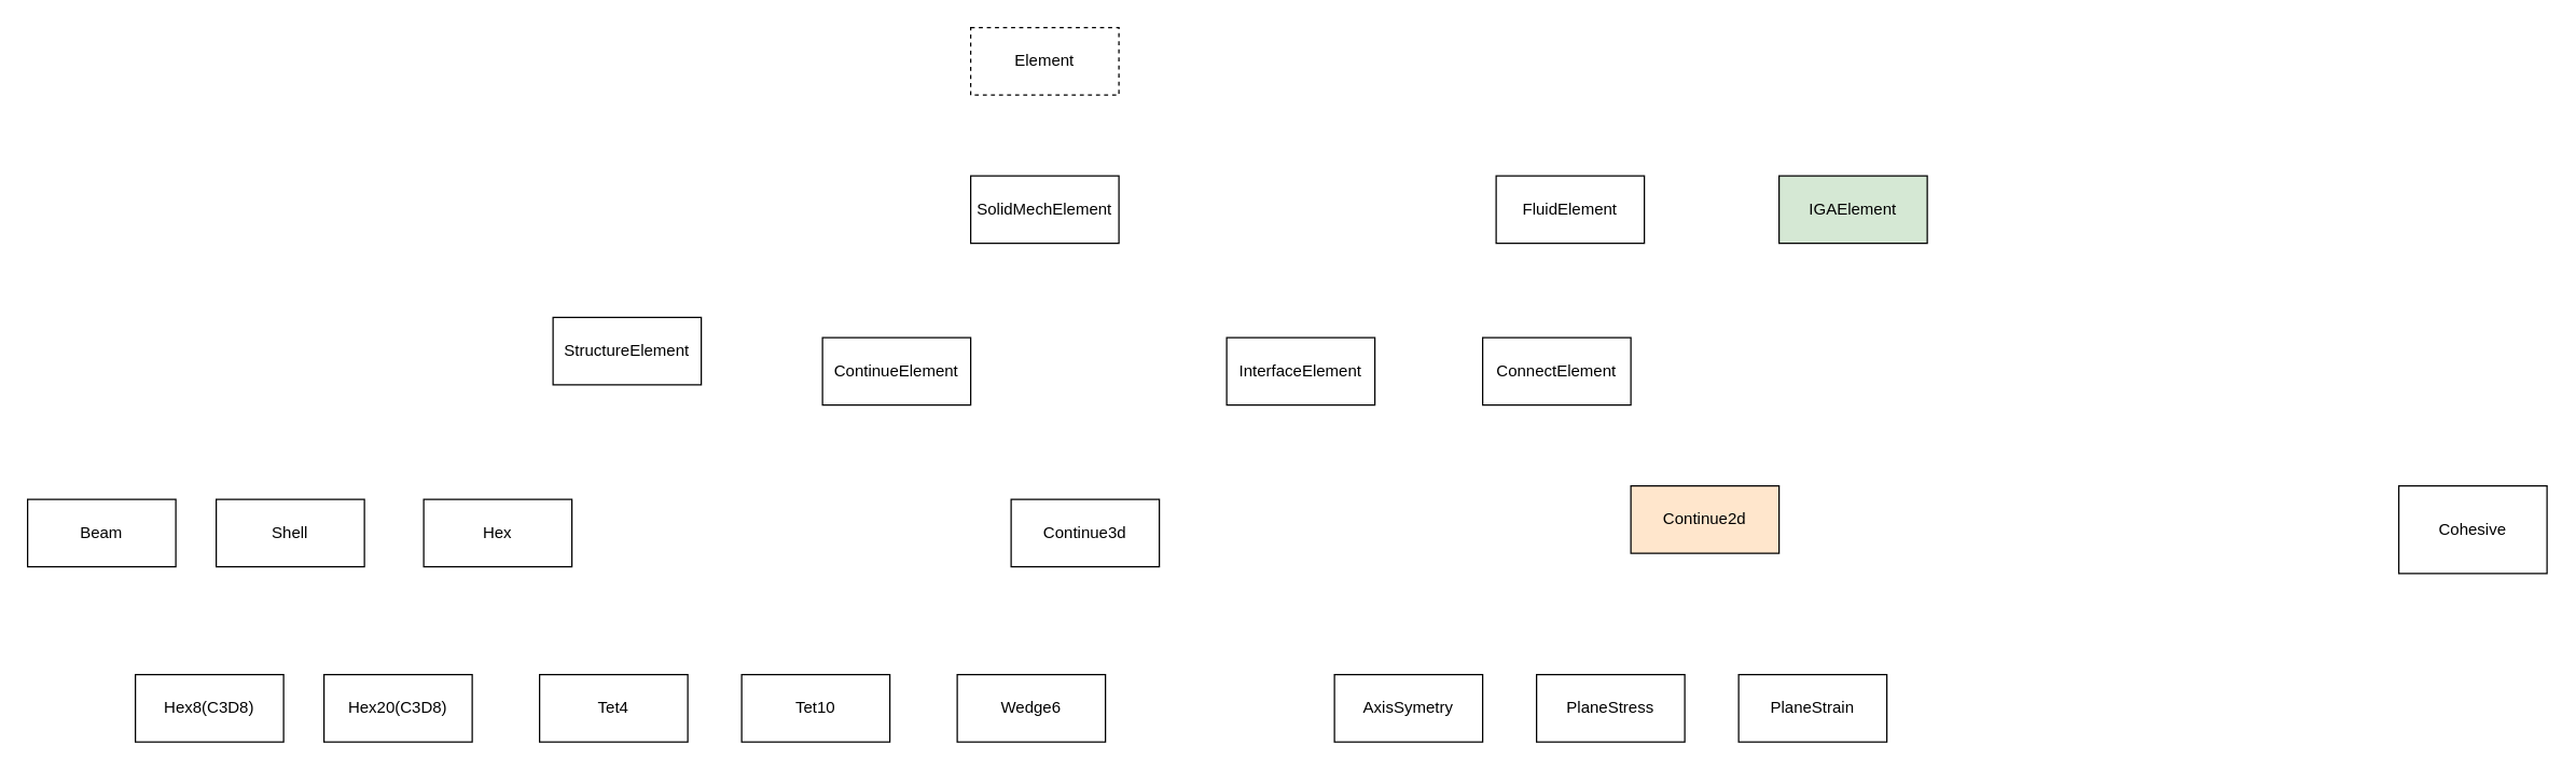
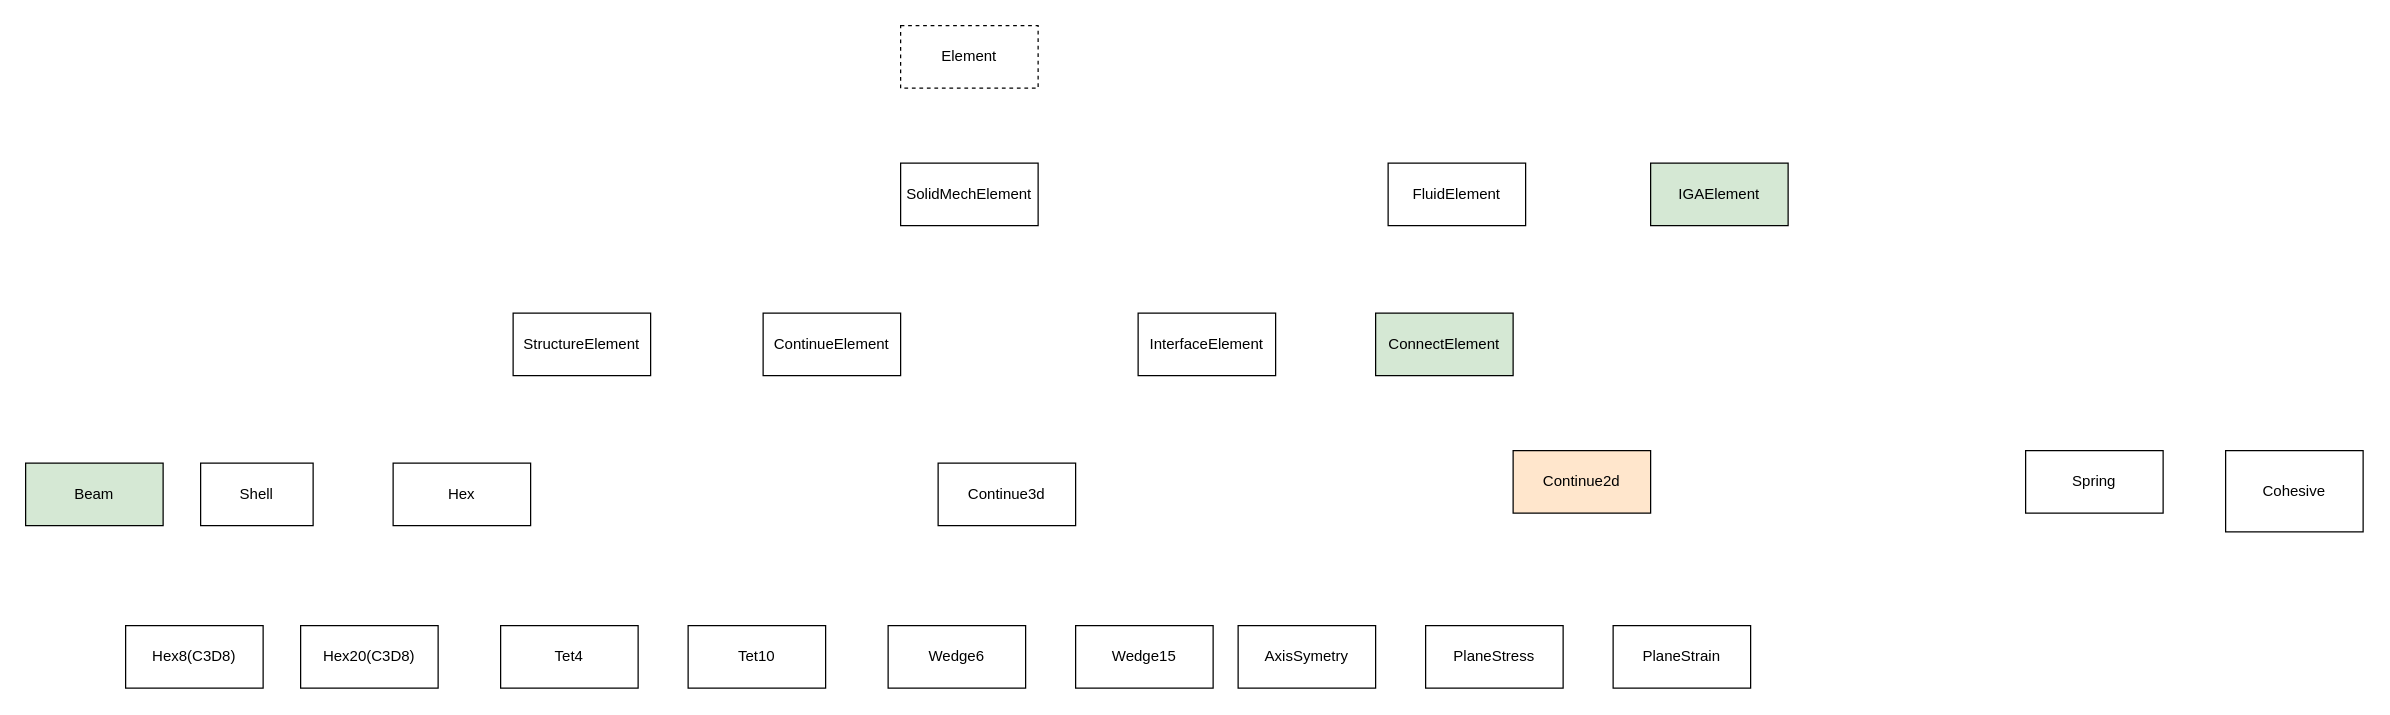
  <mxCell id="0" />
  <mxCell id="1" parent="0" />
  <mxCell id="2" value="Element" style="html=1;whiteSpace=wrap;dashed=1;" parent="1" vertex="1"><mxGeometry x="720" y="20" width="110" height="50" as="geometry" /></mxCell>
  <mxCell id="3" value="SolidMechElement" style="html=1;whiteSpace=wrap;" parent="1" vertex="1"><mxGeometry x="720" y="130" width="110" height="50" as="geometry" /></mxCell>
- <mxCell id="4" value="StructureElement" style="html=1;whiteSpace=wrap;" parent="1" vertex="1"><mxGeometry x="410" y="235" width="110" height="50" as="geometry" /></mxCell>
+ <mxCell id="4" value="StructureElement" style="html=1;whiteSpace=wrap;" parent="1" vertex="1"><mxGeometry x="410" y="250" width="110" height="50" as="geometry" /></mxCell>
  <mxCell id="5" value="ContinueElement" style="html=1;whiteSpace=wrap;" parent="1" vertex="1"><mxGeometry x="610" y="250" width="110" height="50" as="geometry" /></mxCell>
- <mxCell id="6" value="Beam" style="html=1;whiteSpace=wrap;" parent="1" vertex="1"><mxGeometry x="20" y="370" width="110" height="50" as="geometry" /></mxCell>
- <mxCell id="7" value="Shell" style="html=1;whiteSpace=wrap;" parent="1" vertex="1"><mxGeometry x="160" y="370" width="110" height="50" as="geometry" /></mxCell>
+ <mxCell id="6" value="Beam" style="html=1;whiteSpace=wrap;fillColor=#d5e8d4;" parent="1" vertex="1"><mxGeometry x="20" y="370" width="110" height="50" as="geometry" /></mxCell>
+ <mxCell id="7" value="Shell" style="html=1;whiteSpace=wrap;" parent="1" vertex="1"><mxGeometry x="160" y="370" width="90" height="50" as="geometry" /></mxCell>
  <mxCell id="8" value="Hex" style="html=1;whiteSpace=wrap;" parent="1" vertex="1"><mxGeometry x="314" y="370" width="110" height="50" as="geometry" /></mxCell>
- <mxCell id="9" value="ConnectElement" style="html=1;whiteSpace=wrap;" parent="1" vertex="1"><mxGeometry x="1100" y="250" width="110" height="50" as="geometry" /></mxCell>
+ <mxCell id="9" value="ConnectElement" style="html=1;whiteSpace=wrap;fillColor=#d5e8d4;" parent="1" vertex="1"><mxGeometry x="1100" y="250" width="110" height="50" as="geometry" /></mxCell>
  <mxCell id="10" value="InterfaceElement" style="html=1;whiteSpace=wrap;" parent="1" vertex="1"><mxGeometry x="910" y="250" width="110" height="50" as="geometry" /></mxCell>
+ <mxCell id="11" value="Spring" style="html=1;whiteSpace=wrap;" parent="1" vertex="1"><mxGeometry x="1620" y="360" width="110" height="50" as="geometry" /></mxCell>
  <mxCell id="12" value="Cohesive" style="html=1;whiteSpace=wrap;" parent="1" vertex="1"><mxGeometry x="1780" y="360" width="110" height="65" as="geometry" /></mxCell>
  <mxCell id="13" value="Hex8(C3D8)" style="html=1;whiteSpace=wrap;" parent="1" vertex="1"><mxGeometry x="100" y="500" width="110" height="50" as="geometry" /></mxCell>
  <mxCell id="14" value="Hex20(C3D8)" style="html=1;whiteSpace=wrap;" parent="1" vertex="1"><mxGeometry x="240" y="500" width="110" height="50" as="geometry" /></mxCell>
  <mxCell id="15" value="Tet4" style="html=1;whiteSpace=wrap;" parent="1" vertex="1"><mxGeometry x="400" y="500" width="110" height="50" as="geometry" /></mxCell>
  <mxCell id="16" value="Tet10" style="html=1;whiteSpace=wrap;" parent="1" vertex="1"><mxGeometry x="550" y="500" width="110" height="50" as="geometry" /></mxCell>
  <mxCell id="17" value="Wedge6" style="html=1;whiteSpace=wrap;" parent="1" vertex="1"><mxGeometry x="710" y="500" width="110" height="50" as="geometry" /></mxCell>
+ <mxCell id="18" value="Wedge15" style="html=1;whiteSpace=wrap;" parent="1" vertex="1"><mxGeometry x="860" y="500" width="110" height="50" as="geometry" /></mxCell>
  <mxCell id="19" value="Continue3d" style="html=1;whiteSpace=wrap;" parent="1" vertex="1"><mxGeometry x="750" y="370" width="110" height="50" as="geometry" /></mxCell>
  <mxCell id="20" value="Continue2d" style="html=1;whiteSpace=wrap;fillColor=#ffe6cc;" parent="1" vertex="1"><mxGeometry x="1210" y="360" width="110" height="50" as="geometry" /></mxCell>
  <mxCell id="21" value="AxisSymetry" style="html=1;whiteSpace=wrap;" parent="1" vertex="1"><mxGeometry x="990" y="500" width="110" height="50" as="geometry" /></mxCell>
  <mxCell id="22" value="PlaneStress" style="html=1;whiteSpace=wrap;" parent="1" vertex="1"><mxGeometry x="1140" y="500" width="110" height="50" as="geometry" /></mxCell>
  <mxCell id="23" value="PlaneStrain" style="html=1;whiteSpace=wrap;" parent="1" vertex="1"><mxGeometry x="1290" y="500" width="110" height="50" as="geometry" /></mxCell>
  <mxCell id="24" value="FluidElement" style="html=1;whiteSpace=wrap;" parent="1" vertex="1"><mxGeometry x="1110" y="130" width="110" height="50" as="geometry" /></mxCell>
  <mxCell id="25" value="IGAElement" style="html=1;whiteSpace=wrap;fillColor=#d5e8d4;" parent="1" vertex="1"><mxGeometry x="1320" y="130" width="110" height="50" as="geometry" /></mxCell>
